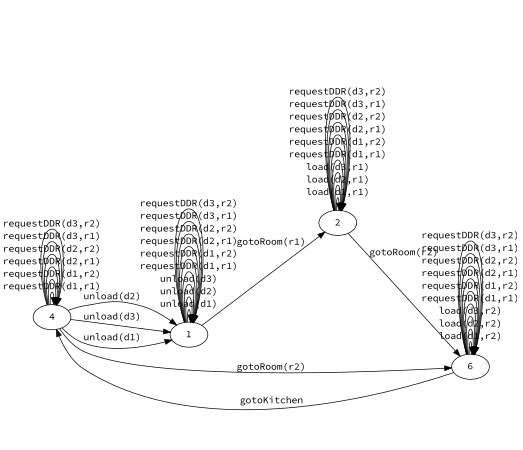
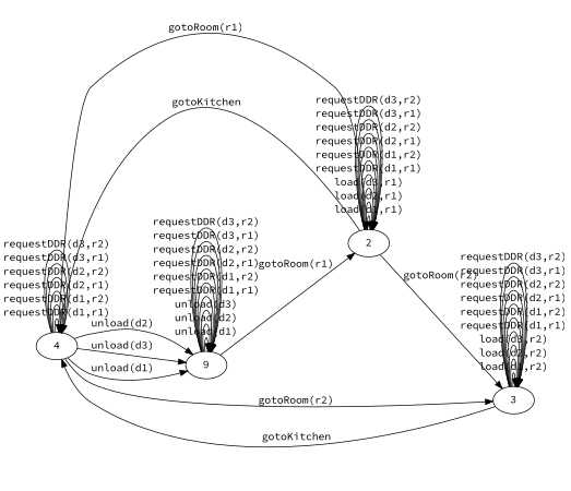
  digraph {
    fontname="Source Code Pro"
    rankdir=LR
    node [fontname="Source Code Pro"]
    edge [fontname="Source Code Pro"]
    n1 [label=4]
-   1
+   1 [label=9]
    2
-   3 [label=6]
+   3
    n1 -> n1 [label="requestDDR(d1,r1)"]
    n1 -> n1 [label="requestDDR(d1,r2)"]
    n1 -> n1 [label="requestDDR(d2,r1)"]
    n1 -> n1 [label="requestDDR(d2,r2)"]
    n1 -> n1 [label="requestDDR(d3,r1)"]
    n1 -> n1 [label="requestDDR(d3,r2)"]
    n1 -> 1 [label="unload(d1)"]
    n1 -> 1 [label="unload(d2)"]
    n1 -> 1 [label="unload(d3)"]
+   n1 -> 2 [label="gotoRoom(r1)"]
    n1 -> 3 [label="gotoRoom(r2)"]
    1 -> 1 [label="unload(d1)"]
    1 -> 1 [label="unload(d2)"]
    1 -> 1 [label="unload(d3)"]
    1 -> 1 [label="requestDDR(d1,r1)"]
    1 -> 1 [label="requestDDR(d1,r2)"]
    1 -> 1 [label="requestDDR(d2,r1)"]
    1 -> 1 [label="requestDDR(d2,r2)"]
    1 -> 1 [label="requestDDR(d3,r1)"]
    1 -> 1 [label="requestDDR(d3,r2)"]
    1 -> 2 [label="gotoRoom(r1)"]
+   2 -> n1 [label=gotoKitchen]
    2 -> 2 [label="load(d1,r1)"]
    2 -> 2 [label="load(d2,r1)"]
    2 -> 2 [label="load(d3,r1)"]
    2 -> 2 [label="requestDDR(d1,r1)"]
    2 -> 2 [label="requestDDR(d1,r2)"]
    2 -> 2 [label="requestDDR(d2,r1)"]
    2 -> 2 [label="requestDDR(d2,r2)"]
    2 -> 2 [label="requestDDR(d3,r1)"]
    2 -> 2 [label="requestDDR(d3,r2)"]
    2 -> 3 [label="gotoRoom(r2)"]
    3 -> n1 [label=gotoKitchen]
    3 -> 3 [label="load(d1,r2)"]
    3 -> 3 [label="load(d2,r2)"]
    3 -> 3 [label="load(d3,r2)"]
    3 -> 3 [label="requestDDR(d1,r1)"]
    3 -> 3 [label="requestDDR(d1,r2)"]
    3 -> 3 [label="requestDDR(d2,r1)"]
    3 -> 3 [label="requestDDR(d2,r2)"]
    3 -> 3 [label="requestDDR(d3,r1)"]
    3 -> 3 [label="requestDDR(d3,r2)"]
  }
